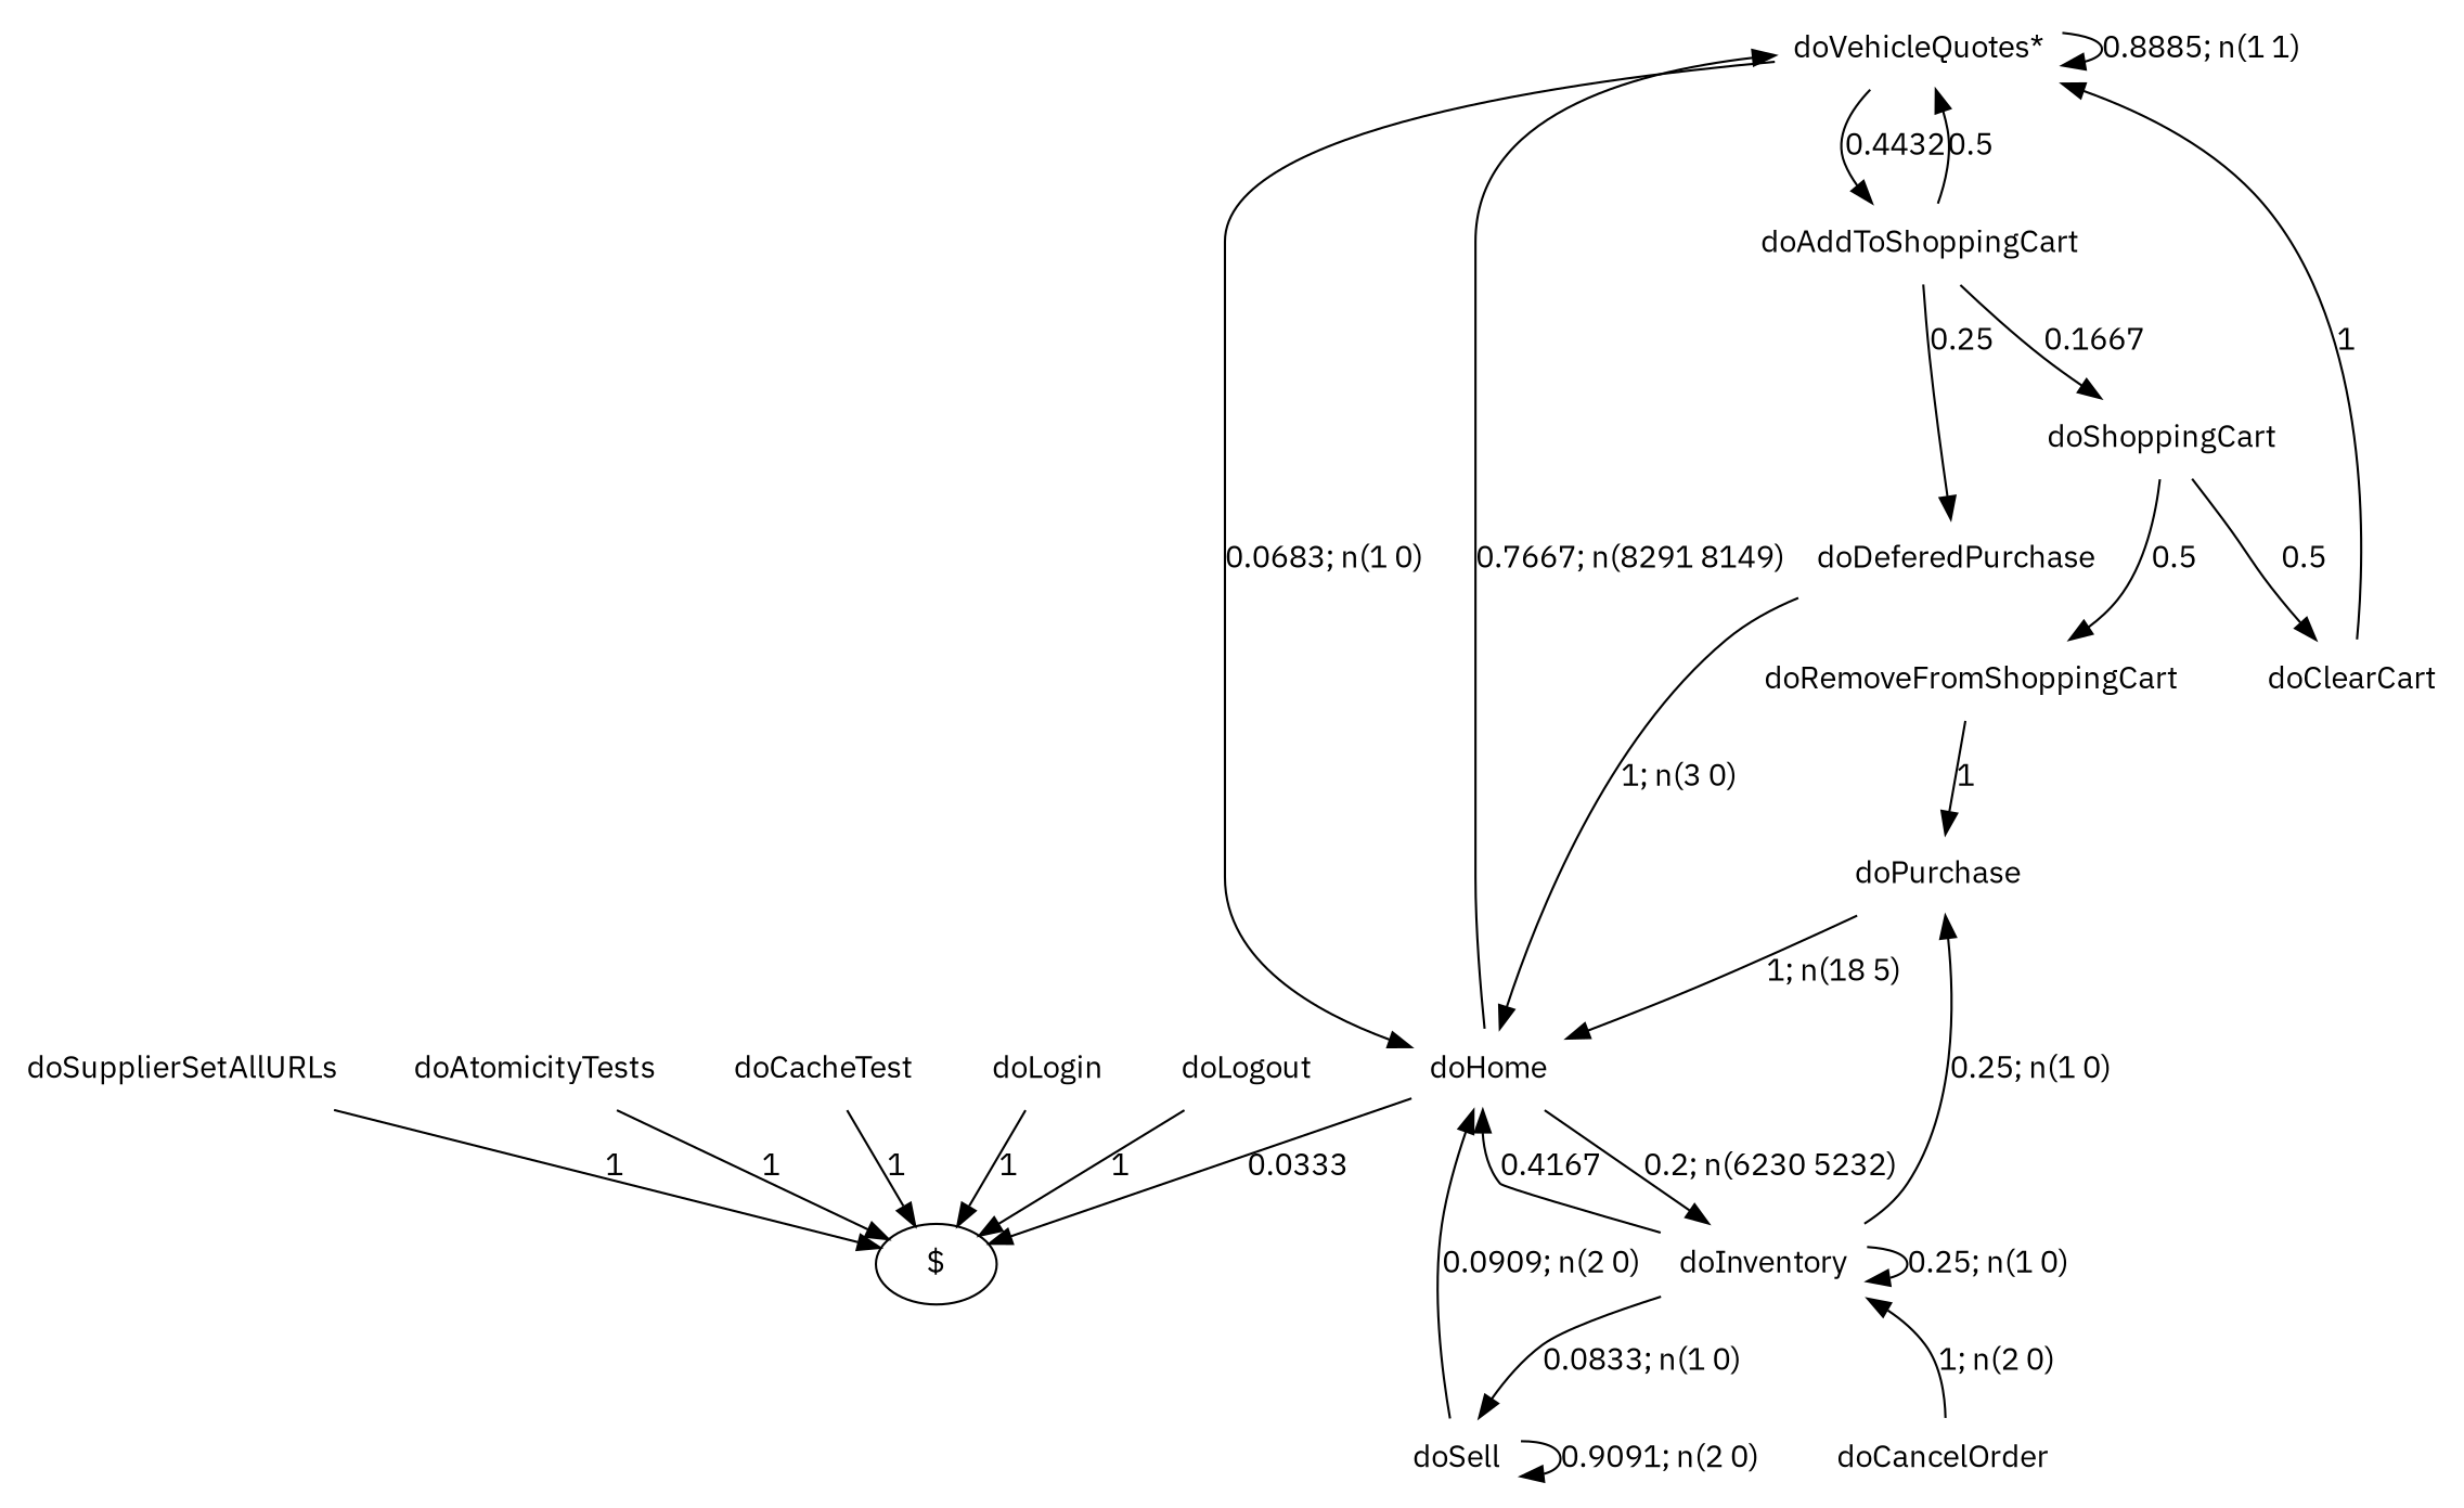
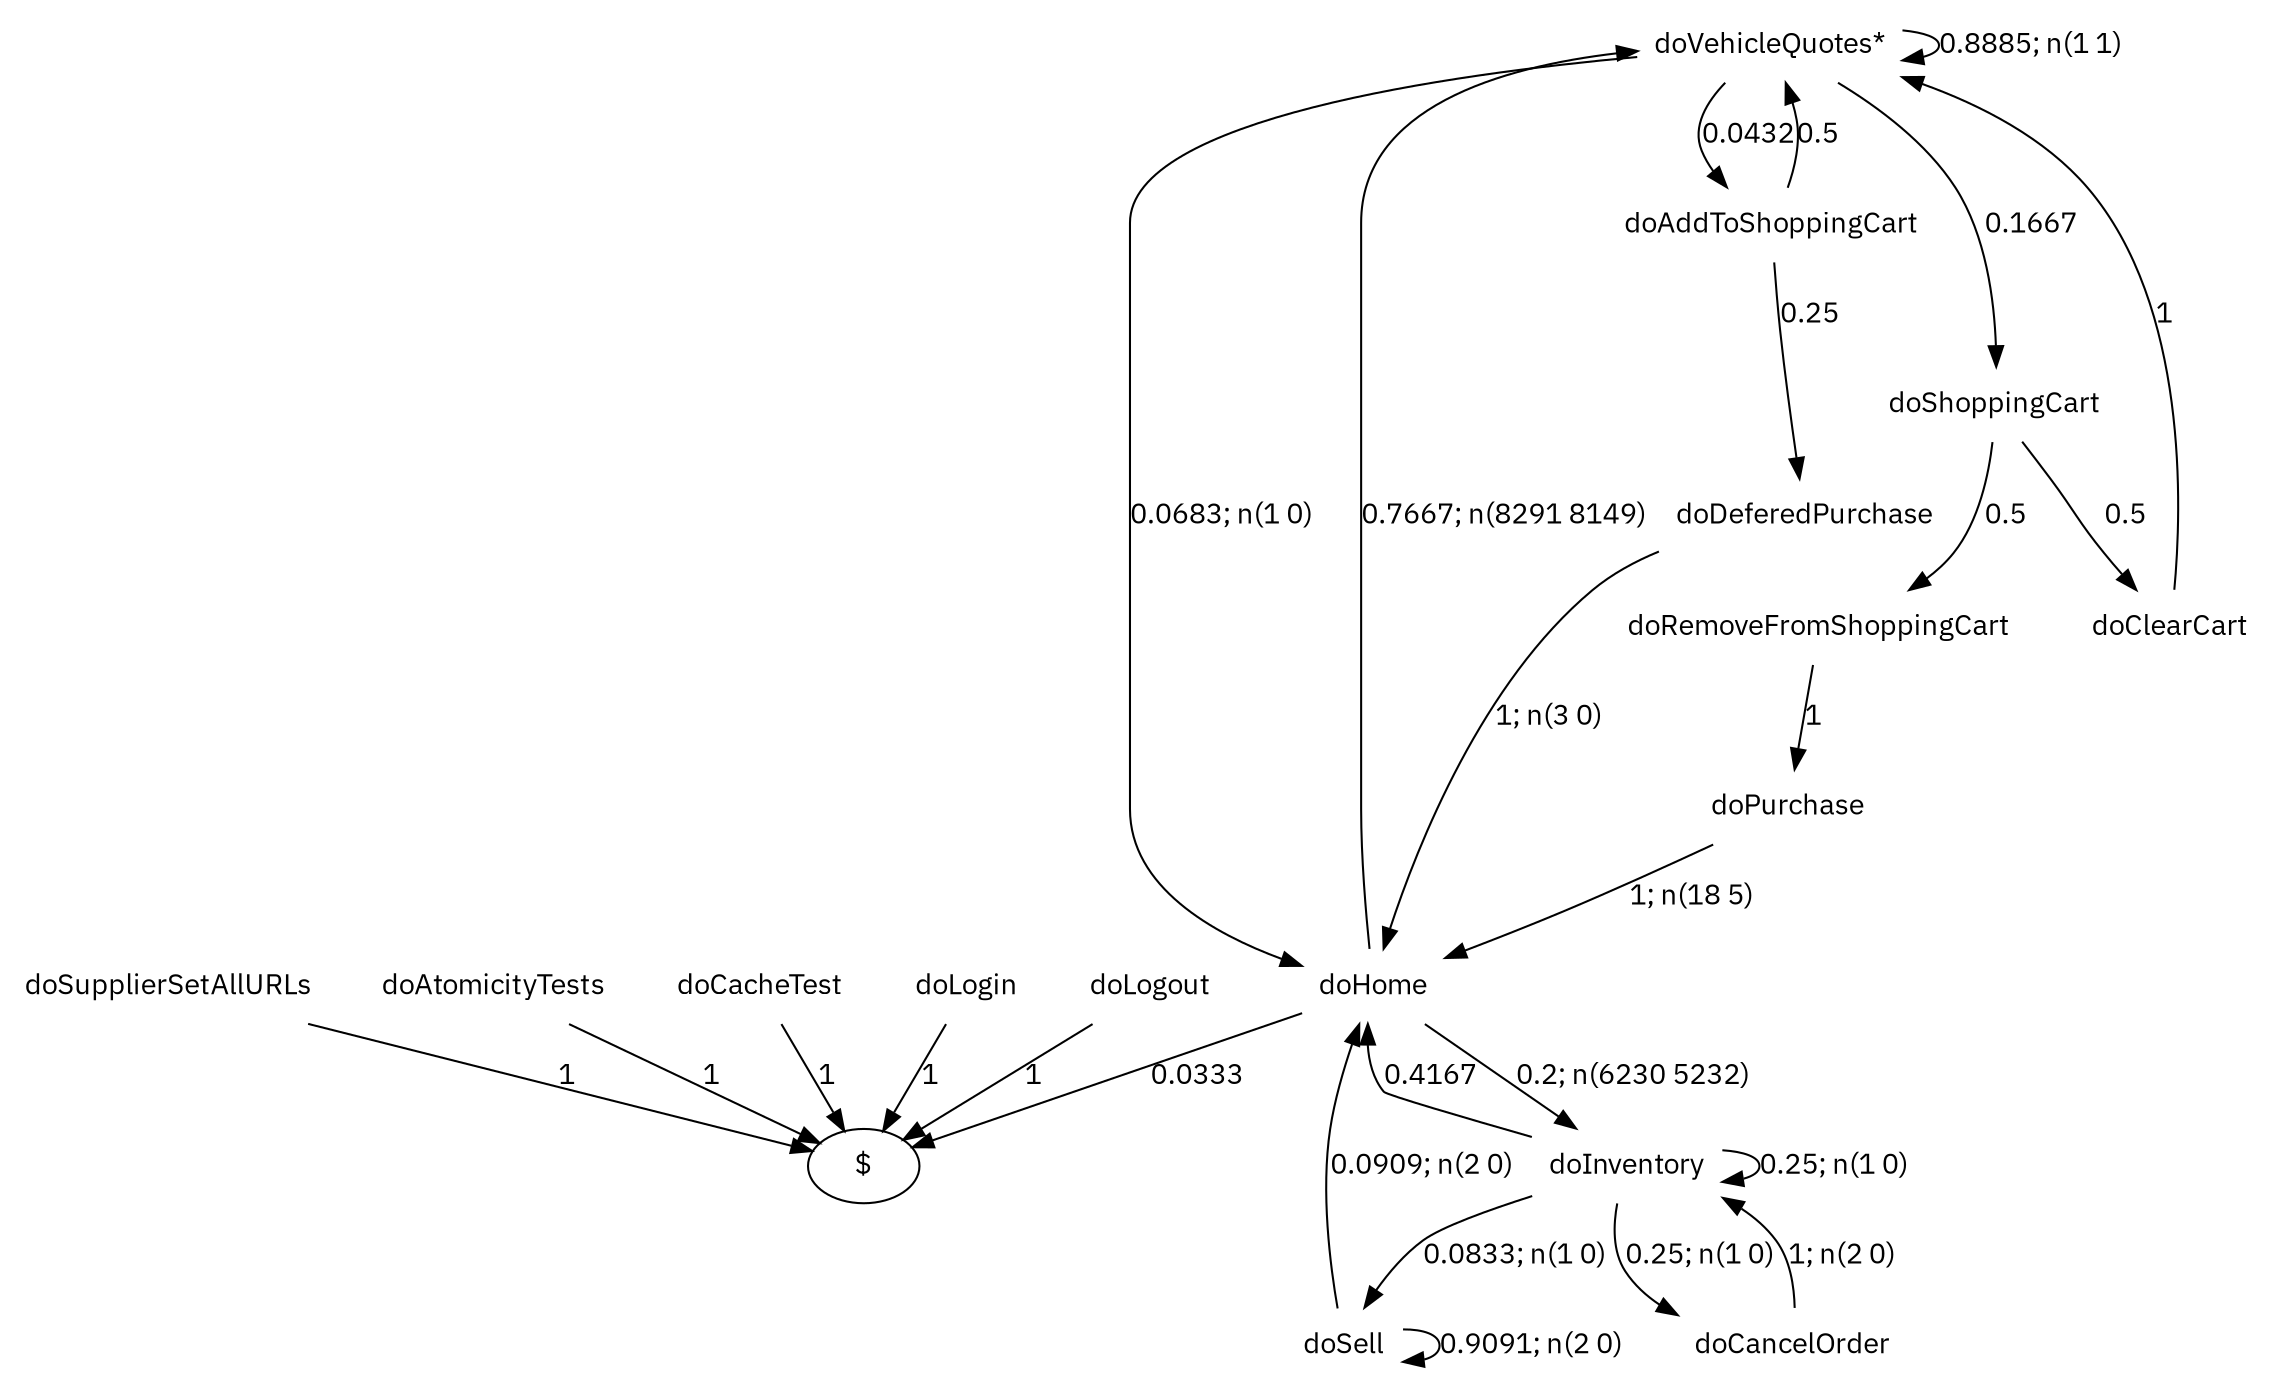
  digraph {
    fontname="IBM Plex Sans"
    node [fontname="IBM Plex Sans" shape=none]
    edge [fontname="IBM Plex Sans" style=solid]
    n1 [label="doVehicleQuotes*"]
    n2 [label=doAddToShoppingCart]
    n3 [label=doHome]
    n4 [label=doDeferedPurchase]
    n5 [label=doShoppingCart]
    "$" [shape=""]
    n7 [label=doInventory]
    n8 [label=doSupplierSetAllURLs]
    n9 [label=doAtomicityTests]
    n10 [label=doCacheTest]
    n11 [label=doLogin]
    n12 [label=doClearCart]
    n13 [label=doRemoveFromShoppingCart]
    n14 [label=doPurchase]
    n15 [label=doSell]
    n16 [label=doCancelOrder]
    n17 [label=doLogout]
    n1 -> n1 [label="0.8885; n(1 1)"]
-   n1 -> n2 [label=0.4432]
+   n1 -> n2 [label=0.0432]
    n1 -> n3 [label="0.0683; n(1 0)"]
    n2 -> n1 [label=0.5]
    n2 -> n4 [label=0.25]
-   n2 -> n5 [label=0.1667]
+   n1 -> n5 [label=0.1667]
    n3 -> n1 [label="0.7667; n(8291 8149)"]
    n3 -> "$" [label=0.0333]
    n3 -> n7 [label="0.2; n(6230 5232)"]
    n4 -> n3 [label="1; n(3 0)"]
    n5 -> n12 [label=0.5]
    n5 -> n13 [label=0.5]
    n7 -> n3 [label=0.4167]
    n7 -> n7 [label="0.25; n(1 0)"]
    n7 -> n15 [label="0.0833; n(1 0)"]
-   n7 -> n14 [label="0.25; n(1 0)"]
+   n7 -> n16 [label="0.25; n(1 0)"]
    n8 -> "$" [label=1]
    n9 -> "$" [label=1]
    n10 -> "$" [label=1]
    n11 -> "$" [label=1]
    n12 -> n1 [label=1]
    n13 -> n14 [label=1]
    n14 -> n3 [label="1; n(18 5)"]
    n15 -> n3 [label="0.0909; n(2 0)"]
    n15 -> n15 [label="0.9091; n(2 0)"]
    n16 -> n7 [label="1; n(2 0)"]
    n17 -> "$" [label=1]
  }
